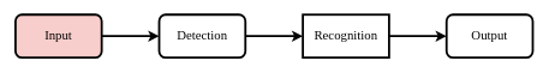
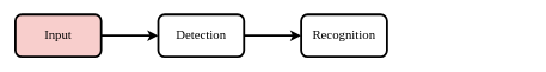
  <mxCell id="0" />
  <mxCell id="1" parent="0" />
- <mxCell id="2" style="edgeStyle=none;html=1;exitX=1;exitY=0.5;exitDx=0;exitDy=0;entryX=0;entryY=0.5;entryDx=0;entryDy=0;strokeColor=#000000;strokeWidth=3;" parent="1" source="3" target="4" edge="1"><mxGeometry relative="1" as="geometry" /></mxCell>
- <mxCell id="3" value="&lt;font face=&quot;Times New Roman&quot; color=&quot;#000000&quot; style=&quot;font-size: 18px&quot;&gt;Recognition&lt;/font&gt;" style="whiteSpace=wrap;html=1;fillColor=#FFFFFF;strokeColor=#000000;strokeWidth=3;rounded=0;" parent="1" vertex="1"><mxGeometry x="420" y="20" width="120" height="60" as="geometry" /></mxCell>
- <mxCell id="4" value="&lt;font face=&quot;Times New Roman&quot; color=&quot;#000000&quot; style=&quot;font-size: 18px&quot;&gt;Output&lt;/font&gt;" style="rounded=1;whiteSpace=wrap;html=1;fillColor=#FFFFFF;strokeColor=#000000;strokeWidth=3;" parent="1" vertex="1"><mxGeometry x="620" y="20" width="120" height="60" as="geometry" /></mxCell>
+ <mxCell id="3" value="&lt;font face=&quot;Times New Roman&quot; color=&quot;#000000&quot; style=&quot;font-size: 18px&quot;&gt;Recognition&lt;/font&gt;" style="rounded=1;whiteSpace=wrap;html=1;fillColor=#FFFFFF;strokeColor=#000000;strokeWidth=3;" parent="1" vertex="1"><mxGeometry x="420" y="20" width="120" height="60" as="geometry" /></mxCell>
  <mxCell id="5" style="edgeStyle=none;html=1;exitX=1;exitY=0.5;exitDx=0;exitDy=0;entryX=0;entryY=0.5;entryDx=0;entryDy=0;strokeColor=#000000;strokeWidth=3;" parent="1" source="6" target="3" edge="1"><mxGeometry relative="1" as="geometry" /></mxCell>
  <mxCell id="6" value="&lt;font face=&quot;Times New Roman&quot; color=&quot;#000000&quot; style=&quot;font-size: 18px&quot;&gt;Detection&lt;/font&gt;" style="rounded=1;whiteSpace=wrap;html=1;fillColor=#FFFFFF;strokeColor=#000000;strokeWidth=3;" parent="1" vertex="1"><mxGeometry x="220" y="20" width="120" height="60" as="geometry" /></mxCell>
  <mxCell id="7" style="edgeStyle=none;html=1;exitX=1;exitY=0.5;exitDx=0;exitDy=0;entryX=0;entryY=0.5;entryDx=0;entryDy=0;strokeColor=#000000;strokeWidth=3;" parent="1" source="8" target="6" edge="1"><mxGeometry relative="1" as="geometry" /></mxCell>
  <mxCell id="8" value="&lt;font face=&quot;Times New Roman&quot; color=&quot;#000000&quot; style=&quot;font-size: 18px&quot;&gt;Input&lt;/font&gt;" style="rounded=1;whiteSpace=wrap;html=1;fillColor=#f8cecc;strokeColor=#000000;strokeWidth=3;" parent="1" vertex="1"><mxGeometry x="20" y="20" width="120" height="60" as="geometry" /></mxCell>
